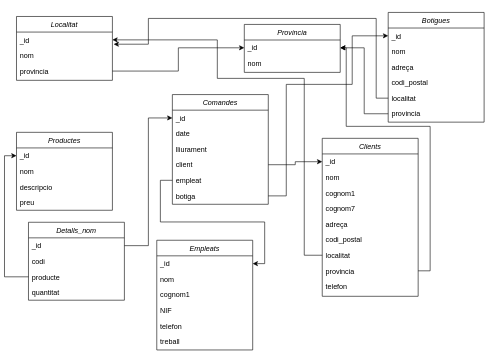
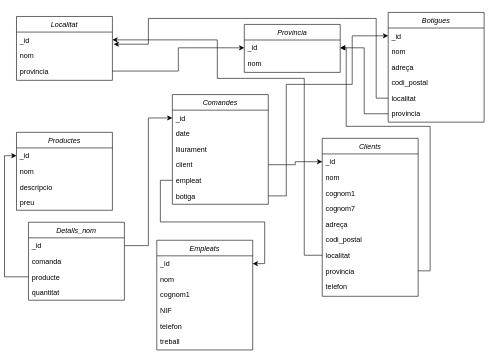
  <mxCell id="0" />
  <mxCell id="1" parent="0" />
  <mxCell id="2" value="Clients" style="swimlane;fontStyle=2;align=center;verticalAlign=top;childLayout=stackLayout;horizontal=1;startSize=26;horizontalStack=0;resizeParent=1;resizeLast=0;collapsible=1;marginBottom=0;rounded=0;shadow=0;strokeWidth=1;" parent="1" vertex="1"><mxGeometry x="530" y="230" width="160" height="263.5" as="geometry"><mxRectangle x="230" y="140" width="160" height="26" as="alternateBounds" /></mxGeometry></mxCell>
  <mxCell id="3" value="_id" style="text;align=left;verticalAlign=top;spacingLeft=4;spacingRight=4;overflow=hidden;rotatable=0;points=[[0,0.5],[1,0.5]];portConstraint=eastwest;rounded=0;shadow=0;html=0;" parent="2" vertex="1"><mxGeometry y="26" width="160" height="26" as="geometry" /></mxCell>
  <mxCell id="4" value="nom" style="text;align=left;verticalAlign=top;spacingLeft=4;spacingRight=4;overflow=hidden;rotatable=0;points=[[0,0.5],[1,0.5]];portConstraint=eastwest;rounded=0;shadow=0;html=0;" parent="2" vertex="1"><mxGeometry y="52" width="160" height="26" as="geometry" /></mxCell>
  <mxCell id="5" value="cognom1&#10;" style="text;align=left;verticalAlign=top;spacingLeft=4;spacingRight=4;overflow=hidden;rotatable=0;points=[[0,0.5],[1,0.5]];portConstraint=eastwest;" parent="2" vertex="1"><mxGeometry y="78" width="160" height="26" as="geometry" /></mxCell>
  <mxCell id="6" value="cognom7&#10;" style="text;align=left;verticalAlign=top;spacingLeft=4;spacingRight=4;overflow=hidden;rotatable=0;points=[[0,0.5],[1,0.5]];portConstraint=eastwest;" parent="2" vertex="1"><mxGeometry y="104" width="160" height="26" as="geometry" /></mxCell>
  <mxCell id="7" value="adreça" style="text;align=left;verticalAlign=top;spacingLeft=4;spacingRight=4;overflow=hidden;rotatable=0;points=[[0,0.5],[1,0.5]];portConstraint=eastwest;" parent="2" vertex="1"><mxGeometry y="130" width="160" height="26" as="geometry" /></mxCell>
  <mxCell id="8" value="codi_postal" style="text;align=left;verticalAlign=top;spacingLeft=4;spacingRight=4;overflow=hidden;rotatable=0;points=[[0,0.5],[1,0.5]];portConstraint=eastwest;" parent="2" vertex="1"><mxGeometry y="156" width="160" height="26" as="geometry" /></mxCell>
  <mxCell id="9" value="localitat" style="text;align=left;verticalAlign=top;spacingLeft=4;spacingRight=4;overflow=hidden;rotatable=0;points=[[0,0.5],[1,0.5]];portConstraint=eastwest;" parent="2" vertex="1"><mxGeometry y="182" width="160" height="26" as="geometry" /></mxCell>
  <mxCell id="10" value="provincia" style="text;align=left;verticalAlign=top;spacingLeft=4;spacingRight=4;overflow=hidden;rotatable=0;points=[[0,0.5],[1,0.5]];portConstraint=eastwest;" parent="2" vertex="1"><mxGeometry y="208" width="160" height="26" as="geometry" /></mxCell>
  <mxCell id="11" value="telefon" style="text;align=left;verticalAlign=top;spacingLeft=4;spacingRight=4;overflow=hidden;rotatable=0;points=[[0,0.5],[1,0.5]];portConstraint=eastwest;" vertex="1" parent="2"><mxGeometry y="234" width="160" height="26" as="geometry" /></mxCell>
  <mxCell id="12" value="Localitat" style="swimlane;fontStyle=2;align=center;verticalAlign=top;childLayout=stackLayout;horizontal=1;startSize=26;horizontalStack=0;resizeParent=1;resizeLast=0;collapsible=1;marginBottom=0;rounded=0;shadow=0;strokeWidth=1;" parent="1" vertex="1"><mxGeometry x="20" y="26.75" width="160" height="106.5" as="geometry"><mxRectangle x="230" y="140" width="160" height="26" as="alternateBounds" /></mxGeometry></mxCell>
  <mxCell id="13" value="_id" style="text;align=left;verticalAlign=top;spacingLeft=4;spacingRight=4;overflow=hidden;rotatable=0;points=[[0,0.5],[1,0.5]];portConstraint=eastwest;rounded=0;shadow=0;html=0;" parent="12" vertex="1"><mxGeometry y="26" width="160" height="26" as="geometry" /></mxCell>
  <mxCell id="14" value="nom" style="text;align=left;verticalAlign=top;spacingLeft=4;spacingRight=4;overflow=hidden;rotatable=0;points=[[0,0.5],[1,0.5]];portConstraint=eastwest;rounded=0;shadow=0;html=0;" parent="12" vertex="1"><mxGeometry y="52" width="160" height="26" as="geometry" /></mxCell>
  <mxCell id="15" value="provincia" style="text;align=left;verticalAlign=top;spacingLeft=4;spacingRight=4;overflow=hidden;rotatable=0;points=[[0,0.5],[1,0.5]];portConstraint=eastwest;rounded=0;shadow=0;html=0;" vertex="1" parent="12"><mxGeometry y="78" width="160" height="26" as="geometry" /></mxCell>
  <mxCell id="16" value="Botigues" style="swimlane;fontStyle=2;align=center;verticalAlign=top;childLayout=stackLayout;horizontal=1;startSize=26;horizontalStack=0;resizeParent=1;resizeLast=0;collapsible=1;marginBottom=0;rounded=0;shadow=0;strokeWidth=1;" parent="1" vertex="1"><mxGeometry x="640" y="20" width="160" height="183" as="geometry"><mxRectangle x="230" y="140" width="160" height="26" as="alternateBounds" /></mxGeometry></mxCell>
  <mxCell id="17" value="_id" style="text;align=left;verticalAlign=top;spacingLeft=4;spacingRight=4;overflow=hidden;rotatable=0;points=[[0,0.5],[1,0.5]];portConstraint=eastwest;rounded=0;shadow=0;html=0;" parent="16" vertex="1"><mxGeometry y="26" width="160" height="26" as="geometry" /></mxCell>
  <mxCell id="18" value="nom" style="text;align=left;verticalAlign=top;spacingLeft=4;spacingRight=4;overflow=hidden;rotatable=0;points=[[0,0.5],[1,0.5]];portConstraint=eastwest;rounded=0;shadow=0;html=0;" parent="16" vertex="1"><mxGeometry y="52" width="160" height="26" as="geometry" /></mxCell>
  <mxCell id="19" value="adreça" style="text;align=left;verticalAlign=top;spacingLeft=4;spacingRight=4;overflow=hidden;rotatable=0;points=[[0,0.5],[1,0.5]];portConstraint=eastwest;" parent="16" vertex="1"><mxGeometry y="78" width="160" height="26" as="geometry" /></mxCell>
  <mxCell id="20" value="codi_postal" style="text;align=left;verticalAlign=top;spacingLeft=4;spacingRight=4;overflow=hidden;rotatable=0;points=[[0,0.5],[1,0.5]];portConstraint=eastwest;" parent="16" vertex="1"><mxGeometry y="104" width="160" height="26" as="geometry" /></mxCell>
  <mxCell id="21" value="localitat" style="text;align=left;verticalAlign=top;spacingLeft=4;spacingRight=4;overflow=hidden;rotatable=0;points=[[0,0.5],[1,0.5]];portConstraint=eastwest;" parent="16" vertex="1"><mxGeometry y="130" width="160" height="26" as="geometry" /></mxCell>
  <mxCell id="22" value="provincia" style="text;align=left;verticalAlign=top;spacingLeft=4;spacingRight=4;overflow=hidden;rotatable=0;points=[[0,0.5],[1,0.5]];portConstraint=eastwest;" parent="16" vertex="1"><mxGeometry y="156" width="160" height="26" as="geometry" /></mxCell>
  <mxCell id="23" value="Detalls_nom" style="swimlane;fontStyle=2;align=center;verticalAlign=top;childLayout=stackLayout;horizontal=1;startSize=26;horizontalStack=0;resizeParent=1;resizeLast=0;collapsible=1;marginBottom=0;rounded=0;shadow=0;strokeWidth=1;" parent="1" vertex="1"><mxGeometry x="40" y="370" width="160" height="130" as="geometry"><mxRectangle x="230" y="140" width="160" height="26" as="alternateBounds" /></mxGeometry></mxCell>
  <mxCell id="24" value="_id" style="text;align=left;verticalAlign=top;spacingLeft=4;spacingRight=4;overflow=hidden;rotatable=0;points=[[0,0.5],[1,0.5]];portConstraint=eastwest;rounded=0;shadow=0;html=0;" parent="23" vertex="1"><mxGeometry y="26" width="160" height="26" as="geometry" /></mxCell>
- <mxCell id="25" value="codi" style="text;align=left;verticalAlign=top;spacingLeft=4;spacingRight=4;overflow=hidden;rotatable=0;points=[[0,0.5],[1,0.5]];portConstraint=eastwest;rounded=0;shadow=0;html=0;" parent="23" vertex="1"><mxGeometry y="52" width="160" height="26" as="geometry" /></mxCell>
+ <mxCell id="25" value="comanda" style="text;align=left;verticalAlign=top;spacingLeft=4;spacingRight=4;overflow=hidden;rotatable=0;points=[[0,0.5],[1,0.5]];portConstraint=eastwest;rounded=0;shadow=0;html=0;" parent="23" vertex="1"><mxGeometry y="52" width="160" height="26" as="geometry" /></mxCell>
  <mxCell id="26" value="producte" style="text;align=left;verticalAlign=top;spacingLeft=4;spacingRight=4;overflow=hidden;rotatable=0;points=[[0,0.5],[1,0.5]];portConstraint=eastwest;" parent="23" vertex="1"><mxGeometry y="78" width="160" height="26" as="geometry" /></mxCell>
  <mxCell id="27" value="quantitat" style="text;align=left;verticalAlign=top;spacingLeft=4;spacingRight=4;overflow=hidden;rotatable=0;points=[[0,0.5],[1,0.5]];portConstraint=eastwest;" parent="23" vertex="1"><mxGeometry y="104" width="160" height="26" as="geometry" /></mxCell>
  <mxCell id="28" value="Comandes" style="swimlane;fontStyle=2;align=center;verticalAlign=top;childLayout=stackLayout;horizontal=1;startSize=26;horizontalStack=0;resizeParent=1;resizeLast=0;collapsible=1;marginBottom=0;rounded=0;shadow=0;strokeWidth=1;" vertex="1" parent="1"><mxGeometry x="280" y="157" width="160" height="183" as="geometry"><mxRectangle x="230" y="140" width="160" height="26" as="alternateBounds" /></mxGeometry></mxCell>
  <mxCell id="29" value="_id" style="text;align=left;verticalAlign=top;spacingLeft=4;spacingRight=4;overflow=hidden;rotatable=0;points=[[0,0.5],[1,0.5]];portConstraint=eastwest;rounded=0;shadow=0;html=0;" vertex="1" parent="28"><mxGeometry y="26" width="160" height="26" as="geometry" /></mxCell>
  <mxCell id="30" value="date" style="text;align=left;verticalAlign=top;spacingLeft=4;spacingRight=4;overflow=hidden;rotatable=0;points=[[0,0.5],[1,0.5]];portConstraint=eastwest;rounded=0;shadow=0;html=0;" vertex="1" parent="28"><mxGeometry y="52" width="160" height="26" as="geometry" /></mxCell>
  <mxCell id="31" value="lliurament" style="text;align=left;verticalAlign=top;spacingLeft=4;spacingRight=4;overflow=hidden;rotatable=0;points=[[0,0.5],[1,0.5]];portConstraint=eastwest;" vertex="1" parent="28"><mxGeometry y="78" width="160" height="26" as="geometry" /></mxCell>
  <mxCell id="32" value="client" style="text;align=left;verticalAlign=top;spacingLeft=4;spacingRight=4;overflow=hidden;rotatable=0;points=[[0,0.5],[1,0.5]];portConstraint=eastwest;" vertex="1" parent="28"><mxGeometry y="104" width="160" height="26" as="geometry" /></mxCell>
  <mxCell id="33" value="empleat" style="text;align=left;verticalAlign=top;spacingLeft=4;spacingRight=4;overflow=hidden;rotatable=0;points=[[0,0.5],[1,0.5]];portConstraint=eastwest;" vertex="1" parent="28"><mxGeometry y="130" width="160" height="26" as="geometry" /></mxCell>
  <mxCell id="34" value="botiga" style="text;align=left;verticalAlign=top;spacingLeft=4;spacingRight=4;overflow=hidden;rotatable=0;points=[[0,0.5],[1,0.5]];portConstraint=eastwest;" vertex="1" parent="28"><mxGeometry y="156" width="160" height="26" as="geometry" /></mxCell>
  <mxCell id="35" value="Empleats" style="swimlane;fontStyle=2;align=center;verticalAlign=top;childLayout=stackLayout;horizontal=1;startSize=26;horizontalStack=0;resizeParent=1;resizeLast=0;collapsible=1;marginBottom=0;rounded=0;shadow=0;strokeWidth=1;" vertex="1" parent="1"><mxGeometry x="254" y="400" width="160" height="183" as="geometry"><mxRectangle x="230" y="140" width="160" height="26" as="alternateBounds" /></mxGeometry></mxCell>
  <mxCell id="36" value="_id" style="text;align=left;verticalAlign=top;spacingLeft=4;spacingRight=4;overflow=hidden;rotatable=0;points=[[0,0.5],[1,0.5]];portConstraint=eastwest;rounded=0;shadow=0;html=0;" vertex="1" parent="35"><mxGeometry y="26" width="160" height="26" as="geometry" /></mxCell>
  <mxCell id="37" value="nom" style="text;align=left;verticalAlign=top;spacingLeft=4;spacingRight=4;overflow=hidden;rotatable=0;points=[[0,0.5],[1,0.5]];portConstraint=eastwest;rounded=0;shadow=0;html=0;" vertex="1" parent="35"><mxGeometry y="52" width="160" height="26" as="geometry" /></mxCell>
  <mxCell id="38" value="cognom1" style="text;align=left;verticalAlign=top;spacingLeft=4;spacingRight=4;overflow=hidden;rotatable=0;points=[[0,0.5],[1,0.5]];portConstraint=eastwest;" vertex="1" parent="35"><mxGeometry y="78" width="160" height="26" as="geometry" /></mxCell>
  <mxCell id="39" value="NIF" style="text;align=left;verticalAlign=top;spacingLeft=4;spacingRight=4;overflow=hidden;rotatable=0;points=[[0,0.5],[1,0.5]];portConstraint=eastwest;" vertex="1" parent="35"><mxGeometry y="104" width="160" height="26" as="geometry" /></mxCell>
  <mxCell id="40" value="telefon" style="text;align=left;verticalAlign=top;spacingLeft=4;spacingRight=4;overflow=hidden;rotatable=0;points=[[0,0.5],[1,0.5]];portConstraint=eastwest;" vertex="1" parent="35"><mxGeometry y="130" width="160" height="26" as="geometry" /></mxCell>
  <mxCell id="41" value="treball" style="text;align=left;verticalAlign=top;spacingLeft=4;spacingRight=4;overflow=hidden;rotatable=0;points=[[0,0.5],[1,0.5]];portConstraint=eastwest;" vertex="1" parent="35"><mxGeometry y="156" width="160" height="26" as="geometry" /></mxCell>
  <mxCell id="42" value="Productes" style="swimlane;fontStyle=2;align=center;verticalAlign=top;childLayout=stackLayout;horizontal=1;startSize=26;horizontalStack=0;resizeParent=1;resizeLast=0;collapsible=1;marginBottom=0;rounded=0;shadow=0;strokeWidth=1;" vertex="1" parent="1"><mxGeometry x="20" y="220" width="160" height="130" as="geometry"><mxRectangle x="230" y="140" width="160" height="26" as="alternateBounds" /></mxGeometry></mxCell>
  <mxCell id="43" value="_id" style="text;align=left;verticalAlign=top;spacingLeft=4;spacingRight=4;overflow=hidden;rotatable=0;points=[[0,0.5],[1,0.5]];portConstraint=eastwest;rounded=0;shadow=0;html=0;" vertex="1" parent="42"><mxGeometry y="26" width="160" height="26" as="geometry" /></mxCell>
  <mxCell id="44" value="nom" style="text;align=left;verticalAlign=top;spacingLeft=4;spacingRight=4;overflow=hidden;rotatable=0;points=[[0,0.5],[1,0.5]];portConstraint=eastwest;rounded=0;shadow=0;html=0;" vertex="1" parent="42"><mxGeometry y="52" width="160" height="26" as="geometry" /></mxCell>
  <mxCell id="45" value="descripcio" style="text;align=left;verticalAlign=top;spacingLeft=4;spacingRight=4;overflow=hidden;rotatable=0;points=[[0,0.5],[1,0.5]];portConstraint=eastwest;" vertex="1" parent="42"><mxGeometry y="78" width="160" height="26" as="geometry" /></mxCell>
  <mxCell id="46" value="preu" style="text;align=left;verticalAlign=top;spacingLeft=4;spacingRight=4;overflow=hidden;rotatable=0;points=[[0,0.5],[1,0.5]];portConstraint=eastwest;" vertex="1" parent="42"><mxGeometry y="104" width="160" height="26" as="geometry" /></mxCell>
  <mxCell id="47" value="Provincia" style="swimlane;fontStyle=2;align=center;verticalAlign=top;childLayout=stackLayout;horizontal=1;startSize=26;horizontalStack=0;resizeParent=1;resizeLast=0;collapsible=1;marginBottom=0;rounded=0;shadow=0;strokeWidth=1;" vertex="1" parent="1"><mxGeometry x="400" y="40" width="160" height="80" as="geometry"><mxRectangle x="230" y="140" width="160" height="26" as="alternateBounds" /></mxGeometry></mxCell>
  <mxCell id="48" value="_id" style="text;align=left;verticalAlign=top;spacingLeft=4;spacingRight=4;overflow=hidden;rotatable=0;points=[[0,0.5],[1,0.5]];portConstraint=eastwest;rounded=0;shadow=0;html=0;" vertex="1" parent="47"><mxGeometry y="26" width="160" height="26" as="geometry" /></mxCell>
  <mxCell id="49" value="nom" style="text;align=left;verticalAlign=top;spacingLeft=4;spacingRight=4;overflow=hidden;rotatable=0;points=[[0,0.5],[1,0.5]];portConstraint=eastwest;rounded=0;shadow=0;html=0;" vertex="1" parent="47"><mxGeometry y="52" width="160" height="26" as="geometry" /></mxCell>
  <mxCell id="50" style="edgeStyle=orthogonalEdgeStyle;rounded=0;orthogonalLoop=1;jettySize=auto;html=1;entryX=0;entryY=0.5;entryDx=0;entryDy=0;" edge="1" parent="1" source="15" target="48"><mxGeometry relative="1" as="geometry" /></mxCell>
  <mxCell id="51" style="edgeStyle=orthogonalEdgeStyle;rounded=0;orthogonalLoop=1;jettySize=auto;html=1;exitX=0;exitY=0.5;exitDx=0;exitDy=0;entryX=1;entryY=0.5;entryDx=0;entryDy=0;" edge="1" parent="1" source="22" target="48"><mxGeometry relative="1" as="geometry" /></mxCell>
  <mxCell id="52" style="edgeStyle=orthogonalEdgeStyle;rounded=0;orthogonalLoop=1;jettySize=auto;html=1;exitX=0;exitY=0.5;exitDx=0;exitDy=0;entryX=1.013;entryY=0.779;entryDx=0;entryDy=0;entryPerimeter=0;" edge="1" parent="1" source="21" target="13"><mxGeometry relative="1" as="geometry"><Array as="points"><mxPoint x="620" y="163" /><mxPoint x="620" y="30" /><mxPoint x="240" y="30" /><mxPoint x="240" y="73" /></Array></mxGeometry></mxCell>
  <mxCell id="53" style="edgeStyle=orthogonalEdgeStyle;rounded=0;orthogonalLoop=1;jettySize=auto;html=1;exitX=1;exitY=0.5;exitDx=0;exitDy=0;entryX=0;entryY=0.5;entryDx=0;entryDy=0;" edge="1" parent="1" source="24" target="29"><mxGeometry relative="1" as="geometry" /></mxCell>
  <mxCell id="54" style="edgeStyle=orthogonalEdgeStyle;rounded=0;orthogonalLoop=1;jettySize=auto;html=1;exitX=1;exitY=0.5;exitDx=0;exitDy=0;entryX=0;entryY=0.5;entryDx=0;entryDy=0;" edge="1" parent="1" source="34" target="17"><mxGeometry relative="1" as="geometry"><Array as="points"><mxPoint x="470" y="326" /><mxPoint x="470" y="140" /><mxPoint x="580" y="140" /><mxPoint x="580" y="59" /></Array></mxGeometry></mxCell>
  <mxCell id="55" style="edgeStyle=orthogonalEdgeStyle;rounded=0;orthogonalLoop=1;jettySize=auto;html=1;exitX=1;exitY=0.5;exitDx=0;exitDy=0;entryX=0;entryY=0.5;entryDx=0;entryDy=0;" edge="1" parent="1" source="32" target="3"><mxGeometry relative="1" as="geometry" /></mxCell>
  <mxCell id="56" style="edgeStyle=orthogonalEdgeStyle;rounded=0;orthogonalLoop=1;jettySize=auto;html=1;exitX=0;exitY=0.5;exitDx=0;exitDy=0;entryX=1;entryY=0.5;entryDx=0;entryDy=0;" edge="1" parent="1" source="33" target="36"><mxGeometry relative="1" as="geometry" /></mxCell>
  <mxCell id="57" style="edgeStyle=orthogonalEdgeStyle;rounded=0;orthogonalLoop=1;jettySize=auto;html=1;exitX=0;exitY=0.5;exitDx=0;exitDy=0;entryX=1;entryY=0.5;entryDx=0;entryDy=0;" edge="1" parent="1" source="9" target="13"><mxGeometry relative="1" as="geometry"><Array as="points"><mxPoint x="500" y="425" /><mxPoint x="500" y="130" /><mxPoint x="355" y="130" /><mxPoint x="355" y="66" /></Array></mxGeometry></mxCell>
  <mxCell id="58" style="edgeStyle=orthogonalEdgeStyle;rounded=0;orthogonalLoop=1;jettySize=auto;html=1;exitX=1;exitY=0.5;exitDx=0;exitDy=0;entryX=1;entryY=0.5;entryDx=0;entryDy=0;" edge="1" parent="1" source="10" target="48"><mxGeometry relative="1" as="geometry"><Array as="points"><mxPoint x="710" y="451" /><mxPoint x="710" y="210" /><mxPoint x="570" y="210" /><mxPoint x="570" y="79" /></Array></mxGeometry></mxCell>
  <mxCell id="59" style="edgeStyle=orthogonalEdgeStyle;rounded=0;orthogonalLoop=1;jettySize=auto;html=1;exitX=0;exitY=0.5;exitDx=0;exitDy=0;entryX=0;entryY=0.5;entryDx=0;entryDy=0;" edge="1" parent="1" source="26" target="43"><mxGeometry relative="1" as="geometry" /></mxCell>
